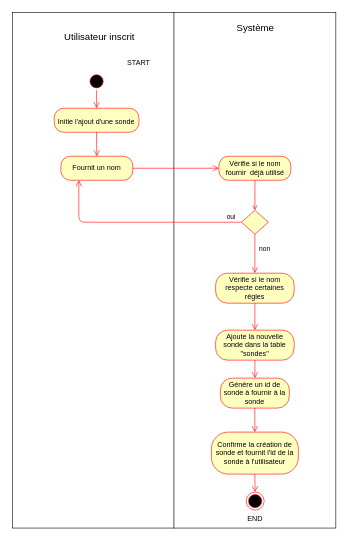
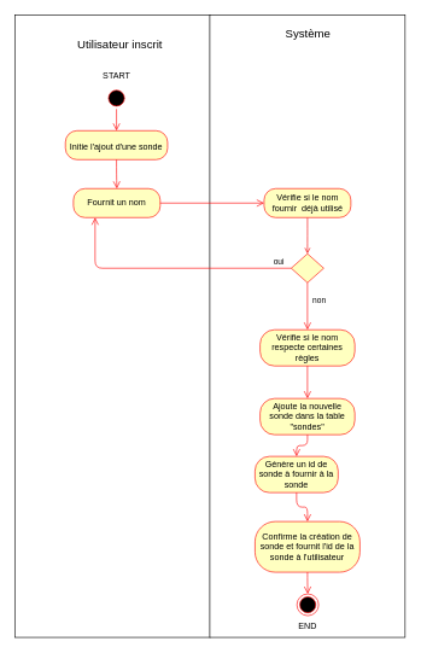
  <mxCell id="0" />
  <mxCell id="1" parent="0" />
  <mxCell id="2" value="" style="rounded=0;whiteSpace=wrap;html=1;fontSize=12;" vertex="1" parent="1"><mxGeometry x="20" y="20" width="270" height="860" as="geometry" /></mxCell>
  <mxCell id="3" value="" style="rounded=0;whiteSpace=wrap;html=1;fontSize=12;" vertex="1" parent="1"><mxGeometry x="289.56" y="20" width="270" height="860" as="geometry" /></mxCell>
  <mxCell id="4" value="Utilisateur inscrit" style="text;html=1;strokeColor=none;fillColor=none;align=center;verticalAlign=middle;whiteSpace=wrap;rounded=0;fontSize=16;" parent="1" vertex="1"><mxGeometry x="82.5" y="45" width="165" height="30" as="geometry" /></mxCell>
  <mxCell id="5" value="Système" style="text;html=1;strokeColor=none;fillColor=none;align=center;verticalAlign=middle;whiteSpace=wrap;rounded=0;fontSize=16;" parent="1" vertex="1"><mxGeometry x="342.5" y="30" width="165" height="30" as="geometry" /></mxCell>
  <mxCell id="6" value="" style="ellipse;html=1;shape=startState;fillColor=#000000;strokeColor=#ff0000;fontSize=16;" parent="1" vertex="1"><mxGeometry x="145.56" y="120" width="30" height="30" as="geometry" /></mxCell>
  <mxCell id="7" value="" style="edgeStyle=orthogonalEdgeStyle;html=1;verticalAlign=bottom;endArrow=open;endSize=8;strokeColor=#ff0000;fontSize=16;entryX=0.5;entryY=0;entryDx=0;entryDy=0;" parent="1" source="6" target="8" edge="1"><mxGeometry relative="1" as="geometry"><mxPoint x="160.56" y="170" as="targetPoint" /></mxGeometry></mxCell>
  <mxCell id="8" value="&lt;font style=&quot;font-size: 12px;&quot;&gt;Initie l'ajout d'une sonde&lt;/font&gt;" style="rounded=1;whiteSpace=wrap;html=1;arcSize=40;fontColor=#000000;fillColor=#ffffc0;strokeColor=#ff0000;fontSize=16;" parent="1" vertex="1"><mxGeometry x="89.94" y="180" width="141.25" height="40" as="geometry" /></mxCell>
  <mxCell id="9" value="" style="edgeStyle=orthogonalEdgeStyle;html=1;verticalAlign=bottom;endArrow=open;endSize=8;strokeColor=#ff0000;fontSize=16;exitX=0.5;exitY=1;exitDx=0;exitDy=0;entryX=0.5;entryY=0;entryDx=0;entryDy=0;" parent="1" source="8" target="20" edge="1"><mxGeometry relative="1" as="geometry"><mxPoint x="354.94" y="380" as="targetPoint" /><mxPoint x="150.04" y="340" as="sourcePoint" /><Array as="points" /></mxGeometry></mxCell>
  <mxCell id="10" style="edgeStyle=orthogonalEdgeStyle;html=1;entryX=0.5;entryY=0;entryDx=0;entryDy=0;strokeColor=#f40101;fontSize=12;endArrow=open;endFill=0;" parent="1" source="11" edge="1"><mxGeometry relative="1" as="geometry"><mxPoint x="424.56" y="350" as="targetPoint" /></mxGeometry></mxCell>
  <mxCell id="11" value="Vérifie si le nom fournir&amp;nbsp; déjà utilisé" style="rounded=1;whiteSpace=wrap;html=1;arcSize=40;fontColor=#000000;fillColor=#ffffc0;strokeColor=#ff0000;fontSize=12;" parent="1" vertex="1"><mxGeometry x="364.56" y="260" width="120" height="40" as="geometry" /></mxCell>
  <mxCell id="12" value="Vérifie si le nom respecte certaines règles" style="rounded=1;whiteSpace=wrap;html=1;arcSize=40;fontColor=#000000;fillColor=#ffffc0;strokeColor=#ff0000;fontSize=12;" parent="1" vertex="1"><mxGeometry x="359.06" y="455" width="131" height="50" as="geometry" /></mxCell>
  <mxCell id="13" value="" style="edgeStyle=orthogonalEdgeStyle;html=1;verticalAlign=bottom;endArrow=open;endSize=8;strokeColor=#ff0000;fontSize=12;entryX=0.5;entryY=0;entryDx=0;entryDy=0;" parent="1" source="12" edge="1" target="14"><mxGeometry relative="1" as="geometry"><mxPoint x="425" y="610" as="targetPoint" /></mxGeometry></mxCell>
  <mxCell id="14" value="Ajoute la nouvelle sonde dans la table &quot;sondes&quot;" style="rounded=1;whiteSpace=wrap;html=1;arcSize=40;fontColor=#000000;fillColor=#ffffc0;strokeColor=#ff0000;fontSize=12;" parent="1" vertex="1"><mxGeometry x="359.06" y="550" width="131" height="50" as="geometry" /></mxCell>
  <mxCell id="15" value="" style="edgeStyle=orthogonalEdgeStyle;html=1;verticalAlign=bottom;endArrow=open;endSize=8;strokeColor=#ff0000;fontSize=12;entryX=0.5;entryY=0;entryDx=0;entryDy=0;" parent="1" source="14" edge="1" target="16"><mxGeometry relative="1" as="geometry"><mxPoint x="425" y="710" as="targetPoint" /></mxGeometry></mxCell>
- <mxCell id="16" value="Génère un id de sonde à fournir à la sonde" style="rounded=1;whiteSpace=wrap;html=1;arcSize=40;fontColor=#000000;fillColor=#ffffc0;strokeColor=#ff0000;fontSize=12;" parent="1" vertex="1"><mxGeometry x="367" y="630" width="115" height="50" as="geometry" /></mxCell>
+ <mxCell id="16" value="Génère un id de sonde à fournir à la sonde" style="rounded=1;whiteSpace=wrap;html=1;arcSize=40;fontColor=#000000;fillColor=#ffffc0;strokeColor=#ff0000;fontSize=12;" parent="1" vertex="1"><mxGeometry x="352" y="630" width="115" height="50" as="geometry" /></mxCell>
  <mxCell id="17" value="" style="edgeStyle=orthogonalEdgeStyle;html=1;verticalAlign=bottom;endArrow=open;endSize=8;strokeColor=#ff0000;fontSize=12;entryX=0.5;entryY=0;entryDx=0;entryDy=0;" parent="1" source="16" edge="1" target="25"><mxGeometry relative="1" as="geometry"><mxPoint x="520" y="690" as="targetPoint" /></mxGeometry></mxCell>
  <mxCell id="18" value="END" style="text;html=1;strokeColor=none;fillColor=none;align=center;verticalAlign=middle;whiteSpace=wrap;rounded=0;fontSize=12;" parent="1" vertex="1"><mxGeometry x="395" y="850" width="60" height="30" as="geometry" /></mxCell>
- <mxCell id="19" value="START" style="text;html=1;strokeColor=none;fillColor=none;align=center;verticalAlign=middle;whiteSpace=wrap;rounded=0;fontSize=12;" parent="1" vertex="1"><mxGeometry x="201" y="90" width="60" height="30" as="geometry" /></mxCell>
+ <mxCell id="19" value="START" style="text;html=1;strokeColor=none;fillColor=none;align=center;verticalAlign=middle;whiteSpace=wrap;rounded=0;fontSize=12;" parent="1" vertex="1"><mxGeometry x="131" y="90" width="60" height="30" as="geometry" /></mxCell>
  <mxCell id="20" value="Fournit un nom" style="rounded=1;whiteSpace=wrap;html=1;arcSize=40;fontColor=#000000;fillColor=#ffffc0;strokeColor=#ff0000;" vertex="1" parent="1"><mxGeometry x="101" y="260" width="120" height="40" as="geometry" /></mxCell>
  <mxCell id="21" value="" style="edgeStyle=orthogonalEdgeStyle;html=1;verticalAlign=bottom;endArrow=open;endSize=8;strokeColor=#ff0000;entryX=0;entryY=0.5;entryDx=0;entryDy=0;" edge="1" source="20" parent="1" target="11"><mxGeometry relative="1" as="geometry"><mxPoint x="360" y="280" as="targetPoint" /></mxGeometry></mxCell>
  <mxCell id="22" value="" style="rhombus;whiteSpace=wrap;html=1;fillColor=#ffffc0;strokeColor=#ff0000;" vertex="1" parent="1"><mxGeometry x="402.06" y="350" width="45" height="40" as="geometry" /></mxCell>
  <mxCell id="23" value="oui" style="edgeStyle=orthogonalEdgeStyle;html=1;align=left;verticalAlign=bottom;endArrow=open;endSize=8;strokeColor=#ff0000;entryX=0.25;entryY=1;entryDx=0;entryDy=0;" edge="1" source="22" parent="1" target="20"><mxGeometry x="-0.846" relative="1" as="geometry"><mxPoint x="565" y="370" as="targetPoint" /><mxPoint as="offset" /></mxGeometry></mxCell>
  <mxCell id="24" value="non" style="edgeStyle=orthogonalEdgeStyle;html=1;align=left;verticalAlign=top;endArrow=open;endSize=8;strokeColor=#ff0000;entryX=0.5;entryY=0;entryDx=0;entryDy=0;" edge="1" source="22" parent="1" target="12"><mxGeometry x="-0.667" y="5" relative="1" as="geometry"><mxPoint x="425" y="450" as="targetPoint" /><mxPoint as="offset" /></mxGeometry></mxCell>
  <mxCell id="25" value="Confirme la création de sonde et fournit l'id de la sonde à l'utilisateur" style="rounded=1;whiteSpace=wrap;html=1;arcSize=40;fontColor=#000000;fillColor=#ffffc0;strokeColor=#ff0000;" vertex="1" parent="1"><mxGeometry x="352.06" y="720" width="145" height="70" as="geometry" /></mxCell>
  <mxCell id="26" value="" style="edgeStyle=orthogonalEdgeStyle;html=1;verticalAlign=bottom;endArrow=open;endSize=8;strokeColor=#ff0000;startArrow=none;startFill=0;endFill=0;" edge="1" parent="1" source="25" target="27"><mxGeometry relative="1" as="geometry"><mxPoint x="425" y="840" as="targetPoint" /><mxPoint x="425" y="790" as="sourcePoint" /><Array as="points" /></mxGeometry></mxCell>
  <mxCell id="27" value="" style="ellipse;html=1;shape=endState;fillColor=#000000;strokeColor=#ff0000;fontSize=16;" parent="1" vertex="1"><mxGeometry x="410" y="820" width="30" height="30" as="geometry" /></mxCell>
